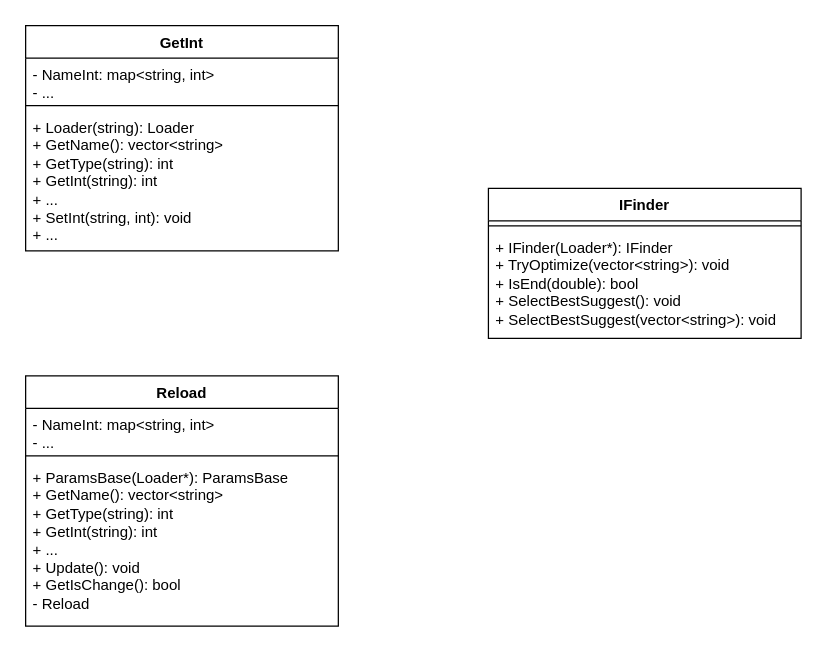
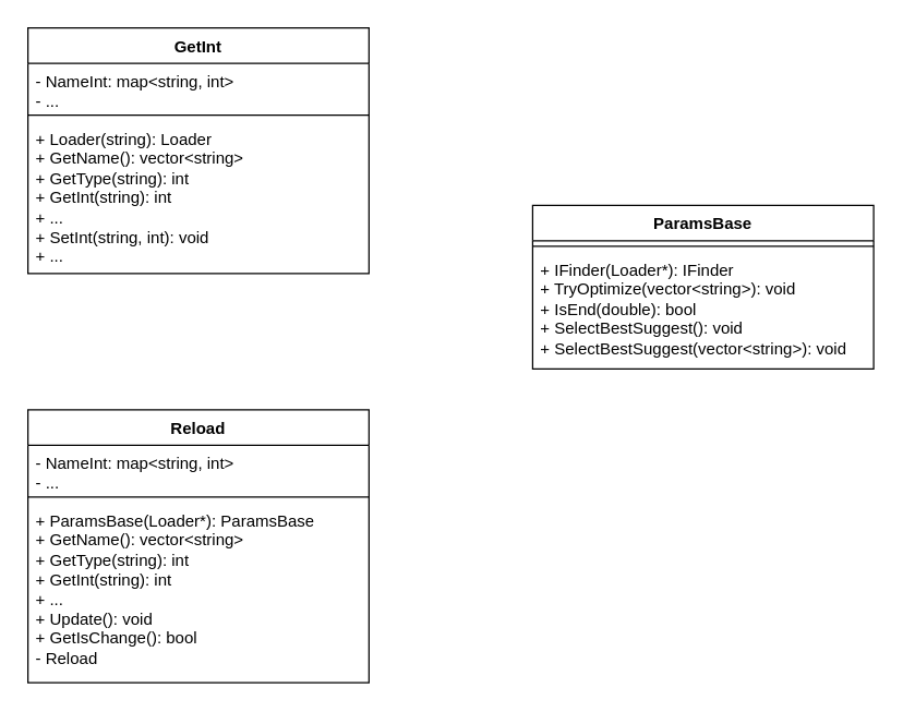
  <mxCell id="0" />
  <mxCell id="1" parent="0" />
  <mxCell id="2" value="GetInt" style="swimlane;fontStyle=1;align=center;verticalAlign=top;childLayout=stackLayout;horizontal=1;startSize=26;horizontalStack=0;resizeParent=1;resizeParentMax=0;resizeLast=0;collapsible=1;marginBottom=0;whiteSpace=wrap;html=1;" vertex="1" parent="1"><mxGeometry x="20" y="20" width="250" height="180" as="geometry" /></mxCell>
  <mxCell id="3" value="- NameInt: map&amp;lt;string, int&amp;gt;&lt;br&gt;- ..." style="text;strokeColor=none;fillColor=none;align=left;verticalAlign=top;spacingLeft=4;spacingRight=4;overflow=hidden;rotatable=0;points=[[0,0.5],[1,0.5]];portConstraint=eastwest;whiteSpace=wrap;html=1;" vertex="1" parent="2"><mxGeometry y="26" width="250" height="34" as="geometry" /></mxCell>
  <mxCell id="4" value="" style="line;strokeWidth=1;fillColor=none;align=left;verticalAlign=middle;spacingTop=-1;spacingLeft=3;spacingRight=3;rotatable=0;labelPosition=right;points=[];portConstraint=eastwest;strokeColor=inherit;" vertex="1" parent="2"><mxGeometry y="60" width="250" height="8" as="geometry" /></mxCell>
  <mxCell id="5" value="+&amp;nbsp;Loader(string): Loader&lt;br&gt;+ GetName(): vector&amp;lt;string&amp;gt;&lt;br&gt;+ GetType(string): int&lt;br&gt;+ GetInt(string): int&lt;br&gt;+ ...&lt;br&gt;+ SetInt(string, int): void&lt;br&gt;+ ..." style="text;strokeColor=none;fillColor=none;align=left;verticalAlign=top;spacingLeft=4;spacingRight=4;overflow=hidden;rotatable=0;points=[[0,0.5],[1,0.5]];portConstraint=eastwest;whiteSpace=wrap;html=1;" vertex="1" parent="2"><mxGeometry y="68" width="250" height="112" as="geometry" /></mxCell>
  <mxCell id="6" value="Reload" style="swimlane;fontStyle=1;align=center;verticalAlign=top;childLayout=stackLayout;horizontal=1;startSize=26;horizontalStack=0;resizeParent=1;resizeParentMax=0;resizeLast=0;collapsible=1;marginBottom=0;whiteSpace=wrap;html=1;" vertex="1" parent="1"><mxGeometry x="20" y="300" width="250" height="200" as="geometry" /></mxCell>
  <mxCell id="7" value="- NameInt: map&amp;lt;string, int&amp;gt;&lt;br&gt;- ..." style="text;strokeColor=none;fillColor=none;align=left;verticalAlign=top;spacingLeft=4;spacingRight=4;overflow=hidden;rotatable=0;points=[[0,0.5],[1,0.5]];portConstraint=eastwest;whiteSpace=wrap;html=1;" vertex="1" parent="6"><mxGeometry y="26" width="250" height="34" as="geometry" /></mxCell>
  <mxCell id="8" value="" style="line;strokeWidth=1;fillColor=none;align=left;verticalAlign=middle;spacingTop=-1;spacingLeft=3;spacingRight=3;rotatable=0;labelPosition=right;points=[];portConstraint=eastwest;strokeColor=inherit;" vertex="1" parent="6"><mxGeometry y="60" width="250" height="8" as="geometry" /></mxCell>
  <mxCell id="9" value="+&amp;nbsp;ParamsBase(Loader*): ParamsBase&lt;br&gt;+ GetName(): vector&amp;lt;string&amp;gt;&lt;br&gt;+ GetType(string): int&lt;br&gt;+ GetInt(string): int&lt;br&gt;+ ...&lt;br&gt;+ Update(): void&lt;br&gt;+&amp;nbsp;GetIsChange(): bool&lt;br&gt;- Reload" style="text;strokeColor=none;fillColor=none;align=left;verticalAlign=top;spacingLeft=4;spacingRight=4;overflow=hidden;rotatable=0;points=[[0,0.5],[1,0.5]];portConstraint=eastwest;whiteSpace=wrap;html=1;" vertex="1" parent="6"><mxGeometry y="68" width="250" height="132" as="geometry" /></mxCell>
- <mxCell id="10" value="IFinder" style="swimlane;fontStyle=1;align=center;verticalAlign=top;childLayout=stackLayout;horizontal=1;startSize=26;horizontalStack=0;resizeParent=1;resizeParentMax=0;resizeLast=0;collapsible=1;marginBottom=0;whiteSpace=wrap;html=1;" vertex="1" parent="1"><mxGeometry x="390" y="150" width="250" height="120" as="geometry" /></mxCell>
+ <mxCell id="10" value="ParamsBase" style="swimlane;fontStyle=1;align=center;verticalAlign=top;childLayout=stackLayout;horizontal=1;startSize=26;horizontalStack=0;resizeParent=1;resizeParentMax=0;resizeLast=0;collapsible=1;marginBottom=0;whiteSpace=wrap;html=1;" vertex="1" parent="1"><mxGeometry x="390" y="150" width="250" height="120" as="geometry" /></mxCell>
  <mxCell id="11" value="" style="line;strokeWidth=1;fillColor=none;align=left;verticalAlign=middle;spacingTop=-1;spacingLeft=3;spacingRight=3;rotatable=0;labelPosition=right;points=[];portConstraint=eastwest;strokeColor=inherit;" vertex="1" parent="10"><mxGeometry y="26" width="250" height="8" as="geometry" /></mxCell>
  <mxCell id="12" value="+&amp;nbsp;IFinder(Loader*):&amp;nbsp;IFinder&lt;br&gt;+ TryOptimize(vector&amp;lt;string&amp;gt;): void&lt;br&gt;+ IsEnd(double): bool&lt;br&gt;+ SelectBestSuggest(): void&lt;br&gt;+ SelectBestSuggest(vector&amp;lt;string&amp;gt;): void" style="text;strokeColor=none;fillColor=none;align=left;verticalAlign=top;spacingLeft=4;spacingRight=4;overflow=hidden;rotatable=0;points=[[0,0.5],[1,0.5]];portConstraint=eastwest;whiteSpace=wrap;html=1;" vertex="1" parent="10"><mxGeometry y="34" width="250" height="86" as="geometry" /></mxCell>
